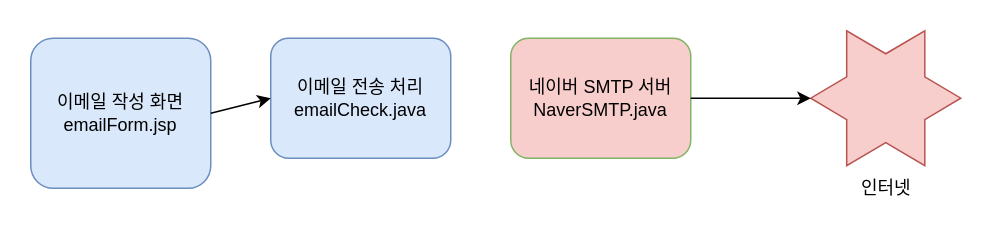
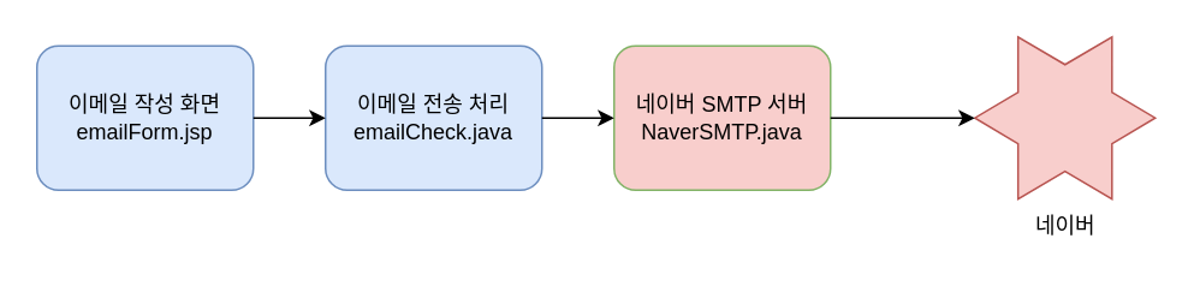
  <mxCell id="0" />
  <mxCell id="1" parent="0" />
- <mxCell id="2" value="이메일 작성 화면&lt;br&gt;emailForm.jsp" style="rounded=1;whiteSpace=wrap;html=1;fillColor=#dae8fc;strokeColor=#6c8ebf;" vertex="1" parent="1"><mxGeometry x="20" y="25" width="120" height="100" as="geometry" /></mxCell>
+ <mxCell id="2" value="이메일 작성 화면&lt;br&gt;emailForm.jsp" style="rounded=1;whiteSpace=wrap;html=1;fillColor=#dae8fc;strokeColor=#6c8ebf;" vertex="1" parent="1"><mxGeometry x="20" y="25" width="120" height="80" as="geometry" /></mxCell>
  <mxCell id="3" value="이메일 전송 처리&lt;br&gt;emailCheck.java" style="rounded=1;whiteSpace=wrap;html=1;fillColor=#dae8fc;strokeColor=#6c8ebf;" vertex="1" parent="1"><mxGeometry x="180" y="25" width="120" height="80" as="geometry" /></mxCell>
  <mxCell id="4" value="" style="endArrow=classic;html=1;rounded=0;entryX=0;entryY=0.5;entryDx=0;entryDy=0;exitX=1;exitY=0.5;exitDx=0;exitDy=0;" edge="1" parent="1" source="2" target="3"><mxGeometry width="50" height="50" relative="1" as="geometry"><mxPoint x="140" y="65" as="sourcePoint" /><mxPoint x="190" y="15" as="targetPoint" /></mxGeometry></mxCell>
  <mxCell id="5" value="네이버 SMTP 서버&lt;br&gt;NaverSMTP.java" style="rounded=1;whiteSpace=wrap;html=1;fillColor=#f8cecc;strokeColor=#82b366;" vertex="1" parent="1"><mxGeometry x="340" y="25" width="120" height="80" as="geometry" /></mxCell>
+ <mxCell id="6" value="" style="endArrow=classic;html=1;rounded=0;entryX=0;entryY=0.5;entryDx=0;entryDy=0;exitX=1;exitY=0.5;exitDx=0;exitDy=0;" edge="1" parent="1" target="5" source="3"><mxGeometry width="50" height="50" relative="1" as="geometry"><mxPoint x="300" y="65" as="sourcePoint" /><mxPoint x="350" y="15" as="targetPoint" /></mxGeometry></mxCell>
  <mxCell id="7" value="" style="verticalLabelPosition=bottom;verticalAlign=top;html=1;shape=mxgraph.basic.6_point_star;fillColor=#f8cecc;strokeColor=#b85450;" vertex="1" parent="1"><mxGeometry x="540" y="20" width="100" height="90" as="geometry" /></mxCell>
- <mxCell id="8" value="인터넷" style="text;html=1;align=center;verticalAlign=middle;resizable=0;points=[];autosize=1;strokeColor=none;fillColor=none;" vertex="1" parent="1"><mxGeometry x="560" y="110" width="60" height="30" as="geometry" /></mxCell>
+ <mxCell id="8" value="네이버" style="text;html=1;align=center;verticalAlign=middle;resizable=0;points=[];autosize=1;strokeColor=none;fillColor=none;" vertex="1" parent="1"><mxGeometry x="560" y="110" width="60" height="30" as="geometry" /></mxCell>
  <mxCell id="9" value="" style="endArrow=classic;html=1;rounded=0;exitX=1;exitY=0.5;exitDx=0;exitDy=0;entryX=0;entryY=0.5;entryDx=0;entryDy=0;entryPerimeter=0;" edge="1" parent="1" source="5" target="7"><mxGeometry width="50" height="50" relative="1" as="geometry"><mxPoint x="370" y="195" as="sourcePoint" /><mxPoint x="420" y="145" as="targetPoint" /></mxGeometry></mxCell>
